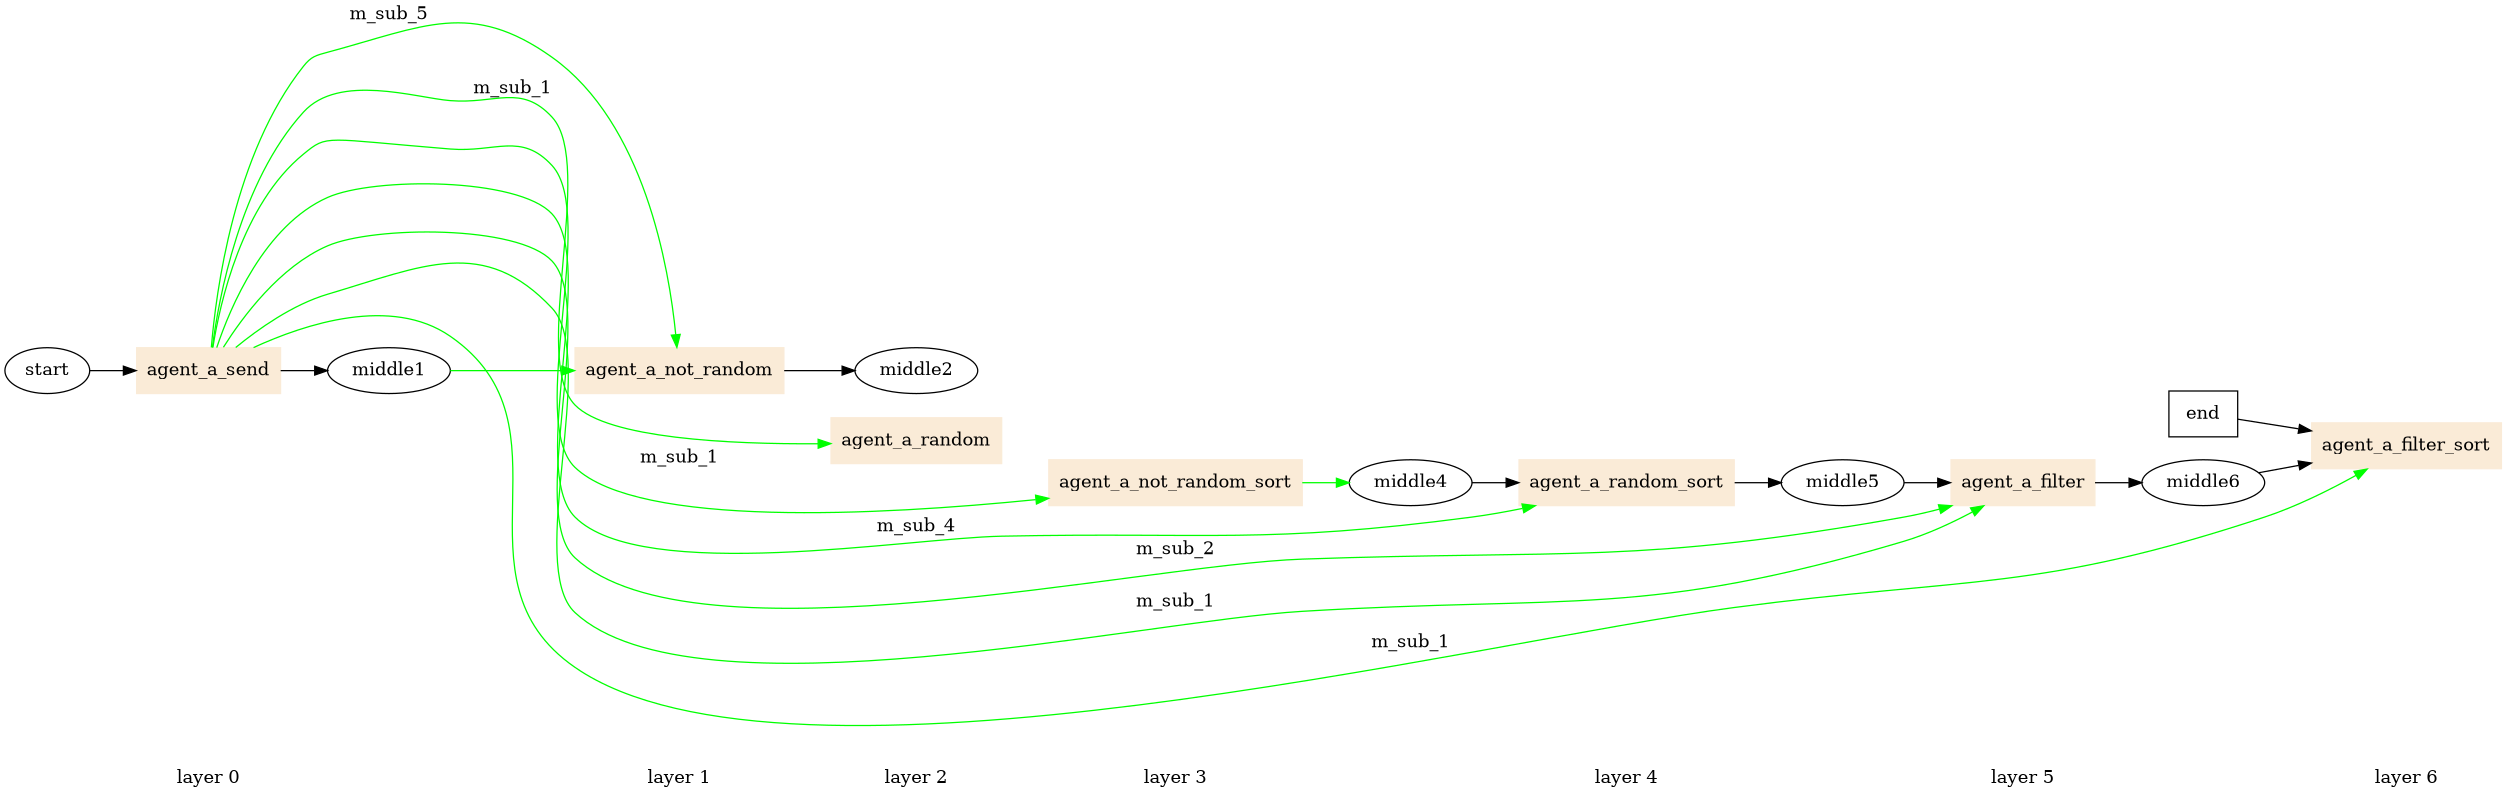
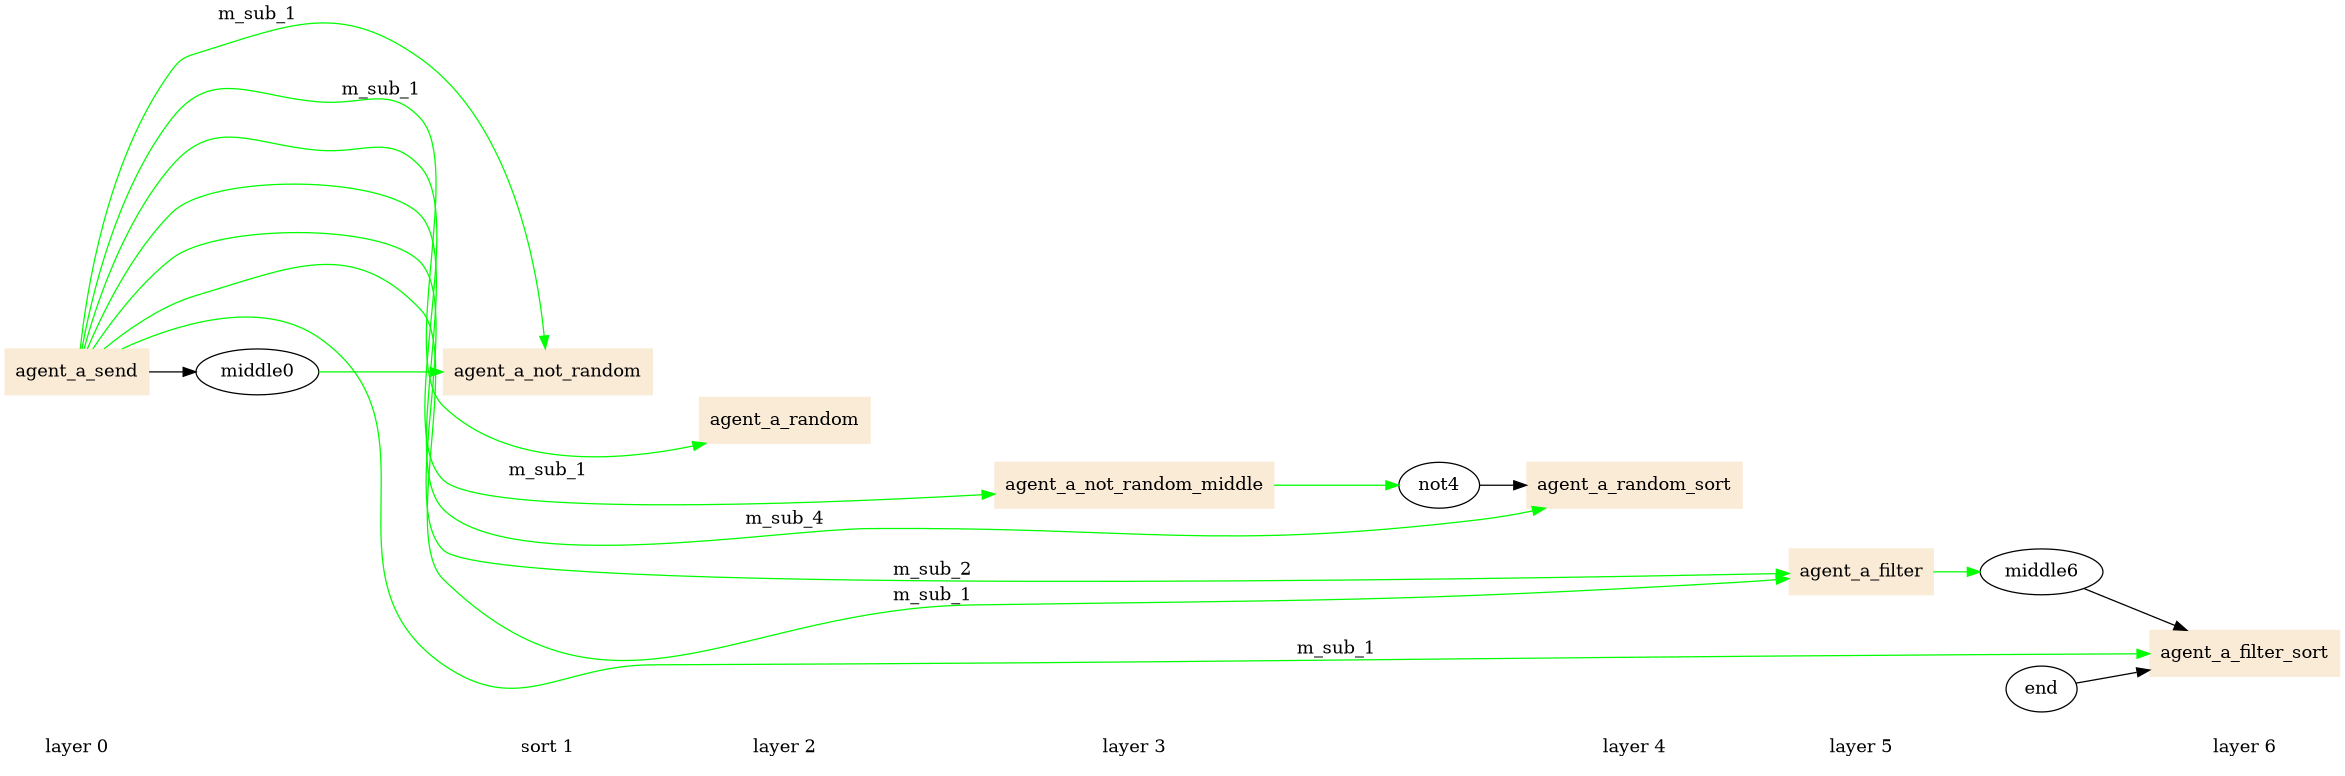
  digraph {
    rankdir=LR
    n1 [label="layer 0" shape=plaintext]
    n2 [color=antiquewhite label=agent_a_send shape=box style=filled]
-   n3 [label="layer 1" shape=plaintext]
+   n3 [label="sort 1" shape=plaintext]
    n4 [color=antiquewhite label=agent_a_not_random shape=box style=filled]
    n5 [label="layer 2" shape=plaintext]
    n6 [color=antiquewhite label=agent_a_random shape=box style=filled]
    n7 [label="layer 3" shape=plaintext]
-   n8 [color=antiquewhite label=agent_a_not_random_sort shape=box style=filled]
+   n8 [color=antiquewhite label=agent_a_not_random_middle shape=box style=filled]
    n9 [label="layer 4" shape=plaintext]
    n10 [color=antiquewhite label=agent_a_random_sort shape=box style=filled]
    n11 [label="layer 5" shape=plaintext]
    n12 [color=antiquewhite label=agent_a_filter shape=box style=filled]
    n13 [label="layer 6" shape=plaintext]
    n14 [color=antiquewhite label=agent_a_filter_sort shape=box style=filled]
-   n15 [label=middle1]
-   n16 [label=middle2]
-   n17 [label=middle4]
-   n18 [label=middle5]
+   n15 [label=middle0]
+   n17 [label=not4]
    n19 [label=middle6]
-   n20 [label=end shape=box]
-   n21 [label=start]
+   n20 [label=end]
    subgraph sub_1 {
      rank=same
      n1
      n2
    }
    subgraph sub_2 {
      rank=same
      n3
      n4
    }
    subgraph sub_3 {
      rank=same
      n5
      n6
    }
    subgraph sub_4 {
      rank=same
      n7
      n8
    }
    subgraph sub_5 {
      rank=same
      n9
      n10
    }
    subgraph sub_6 {
      rank=same
      n11
      n12
    }
    subgraph sub_7 {
      rank=same
      n13
      n14
    }
    n1 -> n3 [style=invis]
-   n2 -> n4 [color="#00ff00" constraint=false label=m_sub_5]
+   n2 -> n4 [color="#00ff00" constraint=false label=m_sub_1]
    n2 -> n6 [color="#00ff00" constraint=false label=m_sub_1]
    n2 -> n8 [color="#00ff00" constraint=false label=m_sub_1]
    n2 -> n10 [color="#00ff00" constraint=false label=m_sub_4]
    n2 -> n12 [color="#00ff00" constraint=false label=m_sub_2]
    n2 -> n12 [color="#00ff00" constraint=false label=m_sub_1]
    n2 -> n14 [color="#00ff00" constraint=false label=m_sub_1]
    n2 -> n15
    n3 -> n5 [style=invis]
-   n4 -> n16
    n5 -> n7 [style=invis]
    n7 -> n9 [style=invis]
    n8 -> n17 [color="#00ff00"]
    n9 -> n11 [style=invis]
-   n10 -> n18
    n11 -> n13 [style=invis]
-   n12 -> n19
+   n12 -> n19 [color="#00ff00"]
    n15 -> n4 [color="#00ff00"]
    n17 -> n10
-   n18 -> n12
    n19 -> n14
    n20 -> n14
-   n21 -> n2
  }
